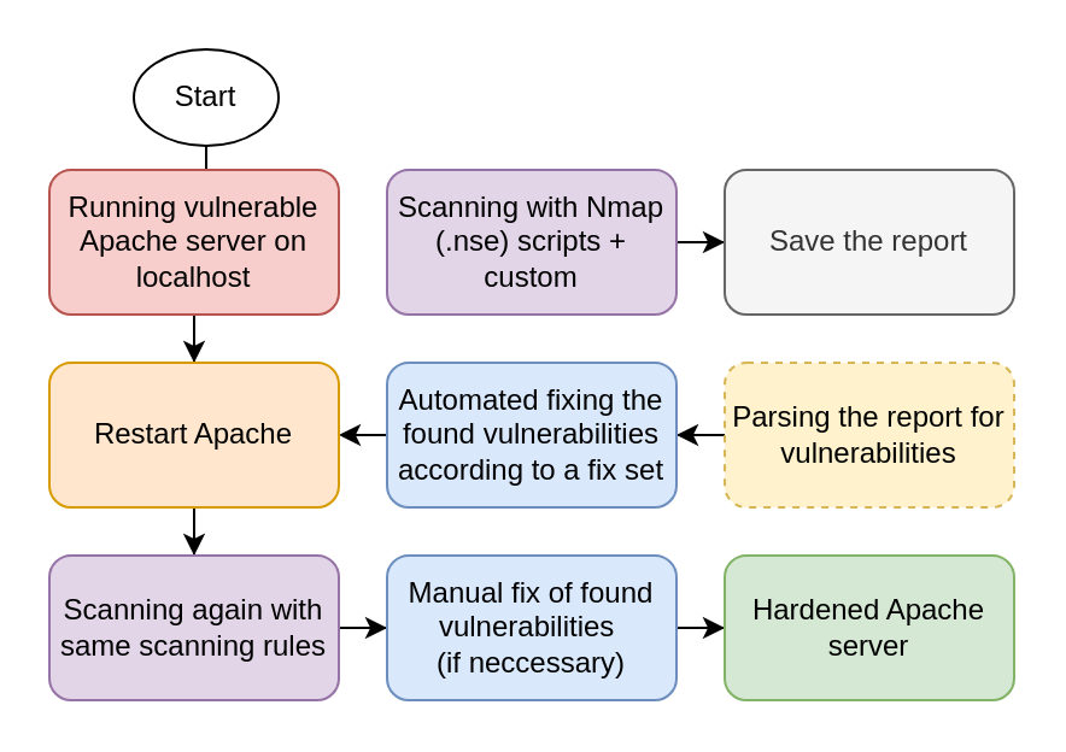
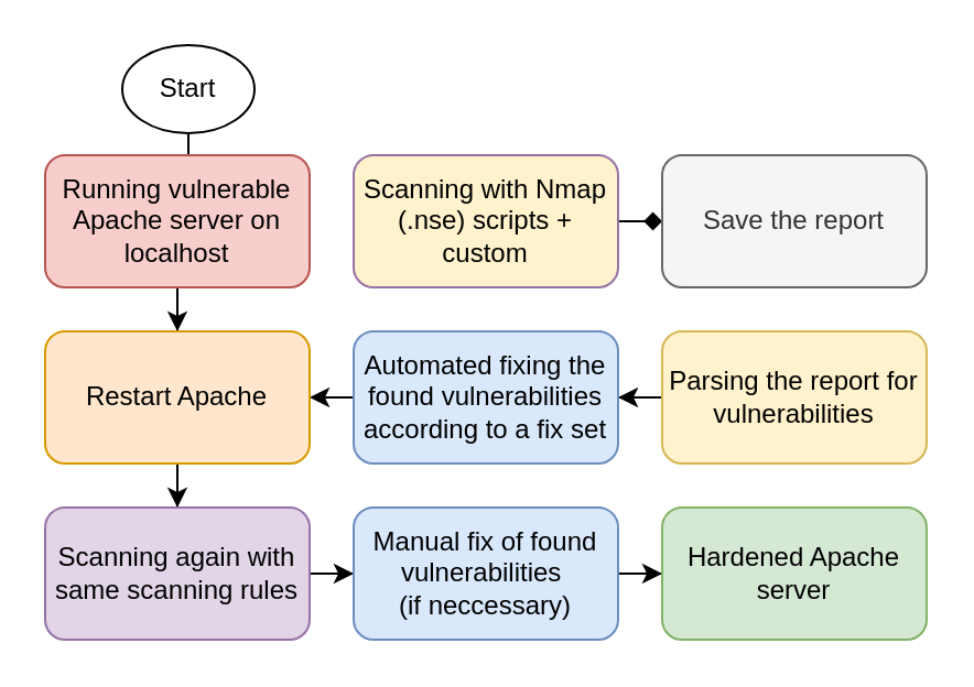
  <mxCell id="0" />
  <mxCell id="1" parent="0" />
  <mxCell id="2" style="edgeStyle=orthogonalEdgeStyle;rounded=0;orthogonalLoop=1;jettySize=auto;html=1;" edge="1" parent="1" source="3" target="5"><mxGeometry relative="1" as="geometry" /></mxCell>
  <mxCell id="3" value="Start" style="ellipse;whiteSpace=wrap;html=1;" vertex="1" parent="1"><mxGeometry x="55" y="20" width="60" height="40" as="geometry" /></mxCell>
  <mxCell id="4" style="edgeStyle=orthogonalEdgeStyle;rounded=0;orthogonalLoop=1;jettySize=auto;html=1;" edge="1" parent="1" source="5" target="14"><mxGeometry relative="1" as="geometry" /></mxCell>
  <mxCell id="5" value="Running vulnerable Apache server on localhost" style="rounded=1;whiteSpace=wrap;html=1;fillColor=#f8cecc;strokeColor=#b85450;" vertex="1" parent="1"><mxGeometry x="20" y="70" width="120" height="60" as="geometry" /></mxCell>
- <mxCell id="6" style="edgeStyle=orthogonalEdgeStyle;rounded=0;orthogonalLoop=1;jettySize=auto;html=1;" edge="1" parent="1" source="7" target="8"><mxGeometry relative="1" as="geometry" /></mxCell>
- <mxCell id="7" value="Scanning with Nmap (.nse) scripts + custom" style="rounded=1;whiteSpace=wrap;html=1;fillColor=#e1d5e7;strokeColor=#9673a6;" vertex="1" parent="1"><mxGeometry x="160" y="70" width="120" height="60" as="geometry" /></mxCell>
+ <mxCell id="6" style="edgeStyle=orthogonalEdgeStyle;rounded=0;orthogonalLoop=1;jettySize=auto;html=1;endArrow=diamond;" edge="1" parent="1" source="7" target="8"><mxGeometry relative="1" as="geometry" /></mxCell>
+ <mxCell id="7" value="Scanning with Nmap (.nse) scripts + custom" style="rounded=1;whiteSpace=wrap;html=1;fillColor=#fff2cc;strokeColor=#9673a6;" vertex="1" parent="1"><mxGeometry x="160" y="70" width="120" height="60" as="geometry" /></mxCell>
  <mxCell id="8" value="Save the report" style="rounded=1;whiteSpace=wrap;html=1;fillColor=#f5f5f5;fontColor=#333333;strokeColor=#666666;" vertex="1" parent="1"><mxGeometry x="300" y="70" width="120" height="60" as="geometry" /></mxCell>
  <mxCell id="9" style="edgeStyle=orthogonalEdgeStyle;rounded=0;orthogonalLoop=1;jettySize=auto;html=1;exitX=0;exitY=0.5;exitDx=0;exitDy=0;" edge="1" parent="1" source="10" target="12"><mxGeometry relative="1" as="geometry" /></mxCell>
- <mxCell id="10" value="Parsing the report for vulnerabilities" style="rounded=1;whiteSpace=wrap;html=1;fillColor=#fff2cc;strokeColor=#d6b656;dashed=1;" vertex="1" parent="1"><mxGeometry x="300" y="150" width="120" height="60" as="geometry" /></mxCell>
+ <mxCell id="10" value="Parsing the report for vulnerabilities" style="rounded=1;whiteSpace=wrap;html=1;fillColor=#fff2cc;strokeColor=#d6b656;" vertex="1" parent="1"><mxGeometry x="300" y="150" width="120" height="60" as="geometry" /></mxCell>
  <mxCell id="11" style="edgeStyle=orthogonalEdgeStyle;rounded=0;orthogonalLoop=1;jettySize=auto;html=1;exitX=0;exitY=0.5;exitDx=0;exitDy=0;entryX=1;entryY=0.5;entryDx=0;entryDy=0;" edge="1" parent="1" source="12" target="14"><mxGeometry relative="1" as="geometry" /></mxCell>
  <mxCell id="12" value="Automated fixing the found vulnerabilities according to a fix set" style="rounded=1;whiteSpace=wrap;html=1;fillColor=#dae8fc;strokeColor=#6c8ebf;" vertex="1" parent="1"><mxGeometry x="160" y="150" width="120" height="60" as="geometry" /></mxCell>
  <mxCell id="13" style="edgeStyle=orthogonalEdgeStyle;rounded=0;orthogonalLoop=1;jettySize=auto;html=1;exitX=0.5;exitY=1;exitDx=0;exitDy=0;" edge="1" parent="1" source="14" target="16"><mxGeometry relative="1" as="geometry" /></mxCell>
  <mxCell id="14" value="Restart Apache" style="rounded=1;whiteSpace=wrap;html=1;fillColor=#ffe6cc;strokeColor=#d79b00;" vertex="1" parent="1"><mxGeometry x="20" y="150" width="120" height="60" as="geometry" /></mxCell>
  <mxCell id="15" style="edgeStyle=orthogonalEdgeStyle;rounded=0;orthogonalLoop=1;jettySize=auto;html=1;exitX=1;exitY=0.5;exitDx=0;exitDy=0;" edge="1" parent="1" source="16" target="18"><mxGeometry relative="1" as="geometry" /></mxCell>
  <mxCell id="16" value="Scanning again with same scanning rules" style="rounded=1;whiteSpace=wrap;html=1;fillColor=#e1d5e7;strokeColor=#9673a6;" vertex="1" parent="1"><mxGeometry x="20" y="230" width="120" height="60" as="geometry" /></mxCell>
  <mxCell id="17" style="edgeStyle=orthogonalEdgeStyle;rounded=0;orthogonalLoop=1;jettySize=auto;html=1;exitX=1;exitY=0.5;exitDx=0;exitDy=0;" edge="1" parent="1" source="18" target="19"><mxGeometry relative="1" as="geometry" /></mxCell>
  <mxCell id="18" value="Manual fix of found vulnerabilities&amp;nbsp;&lt;div&gt;(if neccessary)&lt;/div&gt;" style="rounded=1;whiteSpace=wrap;html=1;fillColor=#dae8fc;strokeColor=#6c8ebf;" vertex="1" parent="1"><mxGeometry x="160" y="230" width="120" height="60" as="geometry" /></mxCell>
  <mxCell id="19" value="Hardened Apache server" style="rounded=1;whiteSpace=wrap;html=1;fillColor=#d5e8d4;strokeColor=#82b366;" vertex="1" parent="1"><mxGeometry x="300" y="230" width="120" height="60" as="geometry" /></mxCell>
